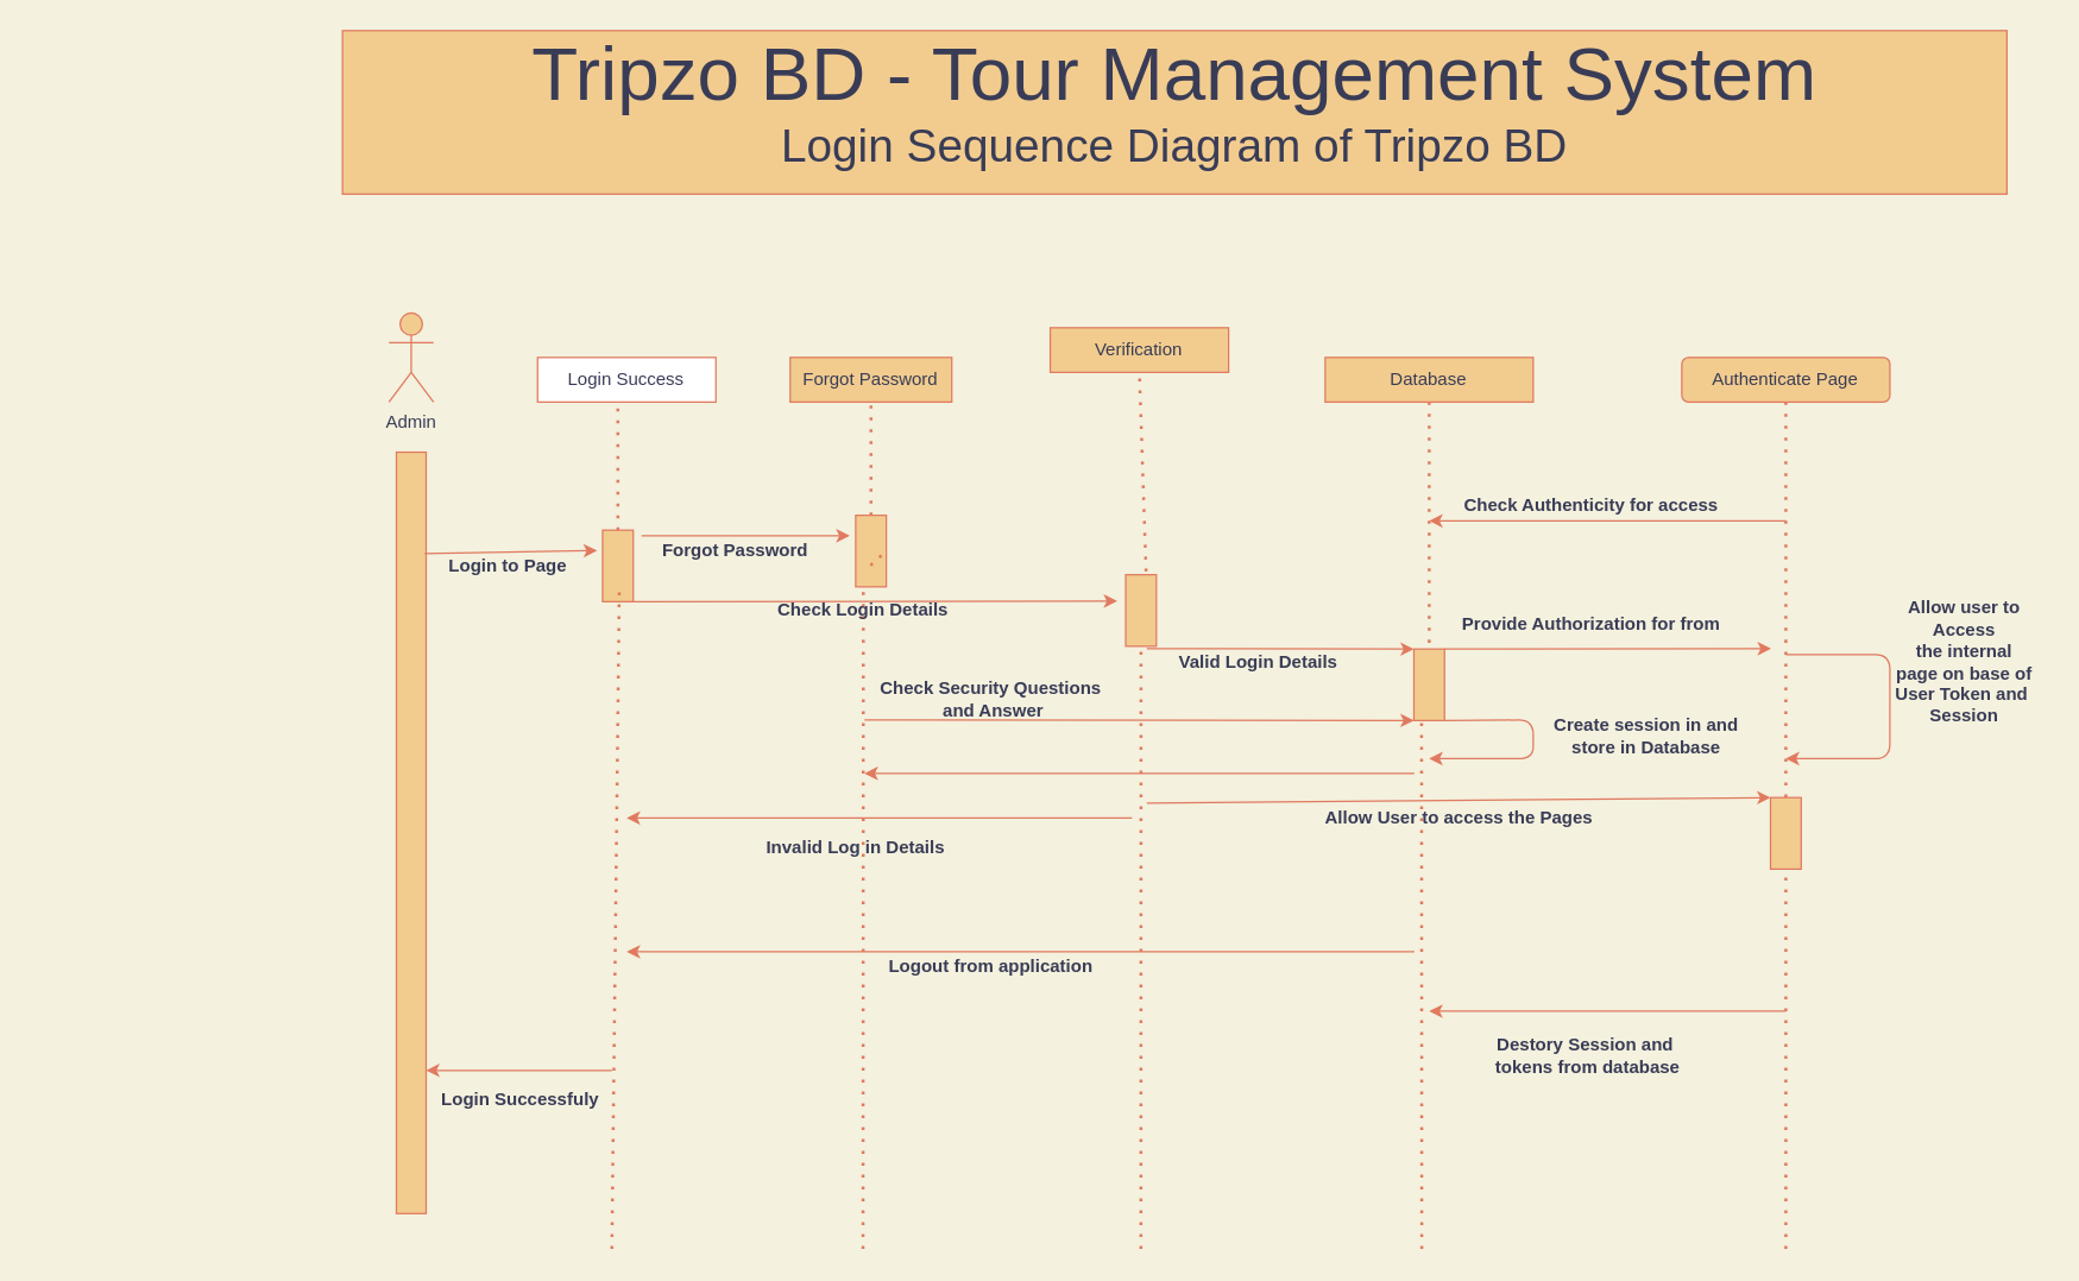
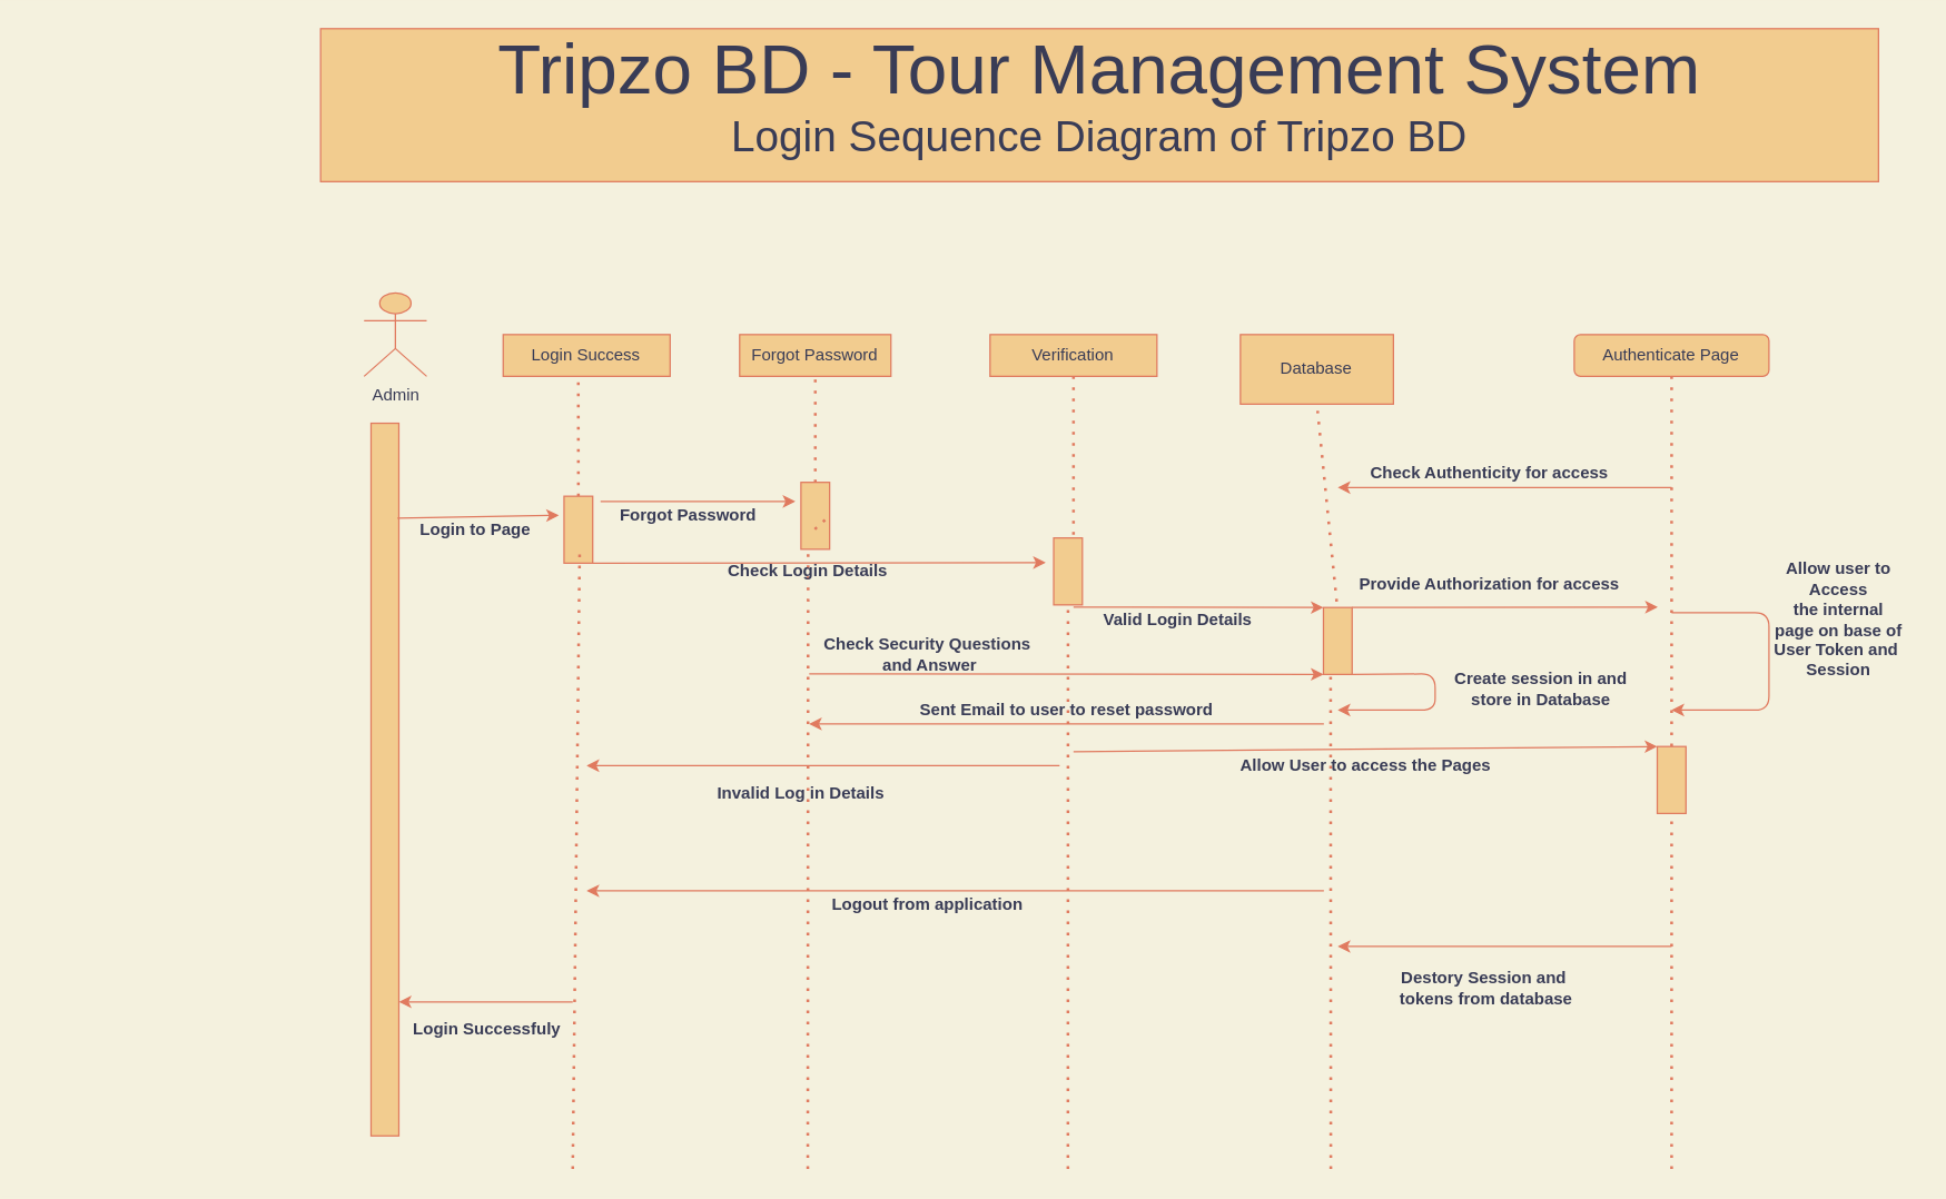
  <mxCell id="0" />
  <mxCell id="1" parent="0" />
- <mxCell id="2" value="Admin&lt;br&gt;" style="shape=umlActor;verticalLabelPosition=bottom;verticalAlign=top;html=1;outlineConnect=0;rounded=0;sketch=0;fillColor=#F2CC8F;strokeColor=#E07A5F;fontColor=#393C56;" vertex="1" parent="1"><mxGeometry x="261.25" y="210" width="30" height="60" as="geometry" /></mxCell>
+ <mxCell id="2" value="Admin&lt;br&gt;" style="shape=umlActor;verticalLabelPosition=bottom;verticalAlign=top;html=1;outlineConnect=0;rounded=0;sketch=0;fillColor=#F2CC8F;strokeColor=#E07A5F;fontColor=#393C56;" vertex="1" parent="1"><mxGeometry x="261.25" y="210" width="45" height="60" as="geometry" /></mxCell>
  <mxCell id="3" value="" style="rounded=0;whiteSpace=wrap;html=1;sketch=0;rotation=-90;fillColor=#F2CC8F;strokeColor=#E07A5F;fontColor=#393C56;" vertex="1" parent="1"><mxGeometry x="20" y="550" width="512.5" height="20" as="geometry" /></mxCell>
- <mxCell id="4" value="Login Success" style="rounded=0;whiteSpace=wrap;html=1;sketch=0;fillColor=#ffffff;strokeColor=#E07A5F;fontColor=#393C56;" vertex="1" parent="1"><mxGeometry x="361.25" y="240" width="120" height="30" as="geometry" /></mxCell>
+ <mxCell id="4" value="Login Success" style="rounded=0;whiteSpace=wrap;html=1;sketch=0;fillColor=#F2CC8F;strokeColor=#E07A5F;fontColor=#393C56;" vertex="1" parent="1"><mxGeometry x="361.25" y="240" width="120" height="30" as="geometry" /></mxCell>
  <mxCell id="5" value="" style="endArrow=none;dashed=1;html=1;dashPattern=1 3;strokeWidth=2;exitX=1;exitY=0.5;exitDx=0;exitDy=0;strokeColor=#E07A5F;fontColor=#393C56;labelBackgroundColor=#F4F1DE;" edge="1" parent="1" source="17"><mxGeometry width="50" height="50" relative="1" as="geometry"><mxPoint x="421.25" y="310" as="sourcePoint" /><mxPoint x="415.25" y="272" as="targetPoint" /></mxGeometry></mxCell>
  <mxCell id="6" value="Forgot Password" style="rounded=0;whiteSpace=wrap;html=1;sketch=0;fillColor=#F2CC8F;strokeColor=#E07A5F;fontColor=#393C56;" vertex="1" parent="1"><mxGeometry x="531.25" y="240" width="108.75" height="30" as="geometry" /></mxCell>
  <mxCell id="7" value="" style="endArrow=none;dashed=1;html=1;dashPattern=1 3;strokeWidth=2;entryX=0.5;entryY=1;entryDx=0;entryDy=0;startArrow=none;strokeColor=#E07A5F;fontColor=#393C56;labelBackgroundColor=#F4F1DE;" edge="1" parent="1" source="23" target="6"><mxGeometry width="50" height="50" relative="1" as="geometry"><mxPoint x="585.25" y="380" as="sourcePoint" /><mxPoint x="641.25" y="450" as="targetPoint" /></mxGeometry></mxCell>
- <mxCell id="8" value="Verification" style="rounded=0;whiteSpace=wrap;html=1;sketch=0;fillColor=#F2CC8F;strokeColor=#E07A5F;fontColor=#393C56;" vertex="1" parent="1"><mxGeometry x="706.25" y="220" width="120" height="30" as="geometry" /></mxCell>
- <mxCell id="9" value="Database" style="rounded=0;whiteSpace=wrap;html=1;sketch=0;fillColor=#F2CC8F;strokeColor=#E07A5F;fontColor=#393C56;" vertex="1" parent="1"><mxGeometry x="891.25" y="240" width="140" height="30" as="geometry" /></mxCell>
+ <mxCell id="8" value="Verification" style="rounded=0;whiteSpace=wrap;html=1;sketch=0;fillColor=#F2CC8F;strokeColor=#E07A5F;fontColor=#393C56;" vertex="1" parent="1"><mxGeometry x="711.25" y="240" width="120" height="30" as="geometry" /></mxCell>
+ <mxCell id="9" value="Database" style="rounded=0;whiteSpace=wrap;html=1;sketch=0;fillColor=#F2CC8F;strokeColor=#E07A5F;fontColor=#393C56;" vertex="1" parent="1"><mxGeometry x="891.25" y="240" width="110" height="50" as="geometry" /></mxCell>
  <mxCell id="10" value="Authenticate Page" style="whiteSpace=wrap;html=1;sketch=0;fillColor=#F2CC8F;strokeColor=#E07A5F;fontColor=#393C56;rounded=1;" vertex="1" parent="1"><mxGeometry x="1131.25" y="240" width="140" height="30" as="geometry" /></mxCell>
  <mxCell id="11" value="" style="endArrow=none;dashed=1;html=1;dashPattern=1 3;strokeWidth=2;entryX=0.5;entryY=1;entryDx=0;entryDy=0;strokeColor=#E07A5F;fontColor=#393C56;labelBackgroundColor=#F4F1DE;" edge="1" parent="1" target="9"><mxGeometry width="50" height="50" relative="1" as="geometry"><mxPoint x="961.25" y="440" as="sourcePoint" /><mxPoint x="961.25" y="430" as="targetPoint" /></mxGeometry></mxCell>
  <mxCell id="12" value="" style="endArrow=none;dashed=1;html=1;dashPattern=1 3;strokeWidth=2;entryX=0.5;entryY=1;entryDx=0;entryDy=0;strokeColor=#E07A5F;fontColor=#393C56;labelBackgroundColor=#F4F1DE;" edge="1" parent="1" target="8"><mxGeometry width="50" height="50" relative="1" as="geometry"><mxPoint x="771.25" y="400" as="sourcePoint" /><mxPoint x="771.25" y="540" as="targetPoint" /></mxGeometry></mxCell>
  <mxCell id="13" value="" style="endArrow=none;dashed=1;html=1;dashPattern=1 3;strokeWidth=2;exitX=0.5;exitY=1;exitDx=0;exitDy=0;entryX=1;entryY=0.5;entryDx=0;entryDy=0;strokeColor=#E07A5F;fontColor=#393C56;labelBackgroundColor=#F4F1DE;" edge="1" parent="1" source="10" target="16"><mxGeometry width="50" height="50" relative="1" as="geometry"><mxPoint x="721.25" y="590" as="sourcePoint" /><mxPoint x="1201.25" y="500" as="targetPoint" /></mxGeometry></mxCell>
  <mxCell id="14" value="" style="rounded=0;whiteSpace=wrap;html=1;sketch=0;rotation=-90;fillColor=#F2CC8F;strokeColor=#E07A5F;fontColor=#393C56;" vertex="1" parent="1"><mxGeometry x="743.25" y="400" width="48.13" height="20.62" as="geometry" /></mxCell>
  <mxCell id="15" value="" style="rounded=0;whiteSpace=wrap;html=1;sketch=0;rotation=-90;fillColor=#F2CC8F;strokeColor=#E07A5F;fontColor=#393C56;" vertex="1" parent="1"><mxGeometry x="937.19" y="450" width="48.13" height="20.62" as="geometry" /></mxCell>
  <mxCell id="16" value="" style="rounded=0;whiteSpace=wrap;html=1;sketch=0;rotation=-90;fillColor=#F2CC8F;strokeColor=#E07A5F;fontColor=#393C56;" vertex="1" parent="1"><mxGeometry x="1177.18" y="550" width="48.13" height="20.62" as="geometry" /></mxCell>
  <mxCell id="17" value="" style="rounded=0;whiteSpace=wrap;html=1;sketch=0;rotation=-90;fillColor=#F2CC8F;strokeColor=#E07A5F;fontColor=#393C56;" vertex="1" parent="1"><mxGeometry x="391.25" y="370" width="48.13" height="20.62" as="geometry" /></mxCell>
  <mxCell id="18" value="" style="endArrow=none;dashed=1;html=1;dashPattern=1 3;strokeWidth=2;strokeColor=#E07A5F;fontColor=#393C56;labelBackgroundColor=#F4F1DE;" edge="1" parent="1"><mxGeometry width="50" height="50" relative="1" as="geometry"><mxPoint x="411.25" y="840" as="sourcePoint" /><mxPoint x="416.25" y="394" as="targetPoint" /></mxGeometry></mxCell>
  <mxCell id="19" value="" style="endArrow=classic;html=1;exitX=0.867;exitY=0.95;exitDx=0;exitDy=0;exitPerimeter=0;strokeColor=#E07A5F;fontColor=#393C56;labelBackgroundColor=#F4F1DE;" edge="1" parent="1" source="3"><mxGeometry width="50" height="50" relative="1" as="geometry"><mxPoint x="321.25" y="440" as="sourcePoint" /><mxPoint x="401.25" y="370" as="targetPoint" /></mxGeometry></mxCell>
  <mxCell id="20" value="Login to Page" style="text;html=1;align=center;verticalAlign=middle;resizable=0;points=[];autosize=1;strokeColor=none;fontStyle=1;fontColor=#393C56;" vertex="1" parent="1"><mxGeometry x="296.25" y="370.62" width="90" height="20" as="geometry" /></mxCell>
  <mxCell id="21" value="" style="endArrow=none;dashed=1;html=1;dashPattern=1 3;strokeWidth=2;entryX=0;entryY=0.25;entryDx=0;entryDy=0;strokeColor=#E07A5F;fontColor=#393C56;labelBackgroundColor=#F4F1DE;" edge="1" parent="1" target="23"><mxGeometry width="50" height="50" relative="1" as="geometry"><mxPoint x="580.25" y="840" as="sourcePoint" /><mxPoint x="771.25" y="540" as="targetPoint" /></mxGeometry></mxCell>
  <mxCell id="22" value="" style="endArrow=classic;html=1;strokeColor=#E07A5F;fontColor=#393C56;labelBackgroundColor=#F4F1DE;" edge="1" parent="1"><mxGeometry width="50" height="50" relative="1" as="geometry"><mxPoint x="431.25" y="360" as="sourcePoint" /><mxPoint x="571.25" y="360" as="targetPoint" /></mxGeometry></mxCell>
  <mxCell id="23" value="" style="rounded=0;whiteSpace=wrap;html=1;sketch=0;rotation=-90;fillColor=#F2CC8F;strokeColor=#E07A5F;fontColor=#393C56;" vertex="1" parent="1"><mxGeometry x="561.56" y="360" width="48.13" height="20.62" as="geometry" /></mxCell>
  <mxCell id="24" value="" style="endArrow=none;dashed=1;html=1;dashPattern=1 3;strokeWidth=2;entryX=0.5;entryY=1;entryDx=0;entryDy=0;strokeColor=#E07A5F;fontColor=#393C56;labelBackgroundColor=#F4F1DE;" edge="1" parent="1" target="23"><mxGeometry width="50" height="50" relative="1" as="geometry"><mxPoint x="585.25" y="380" as="sourcePoint" /><mxPoint x="585.625" y="270" as="targetPoint" /></mxGeometry></mxCell>
  <mxCell id="25" value="&lt;b&gt;Forgot Password&lt;/b&gt;" style="text;html=1;align=center;verticalAlign=middle;resizable=0;points=[];autosize=1;strokeColor=none;fontColor=#393C56;" vertex="1" parent="1"><mxGeometry x="439.38" y="360" width="110" height="20" as="geometry" /></mxCell>
  <mxCell id="26" value="" style="endArrow=classic;html=1;exitX=0;exitY=1;exitDx=0;exitDy=0;strokeColor=#E07A5F;fontColor=#393C56;labelBackgroundColor=#F4F1DE;" edge="1" parent="1" source="17"><mxGeometry width="50" height="50" relative="1" as="geometry"><mxPoint x="721.25" y="590" as="sourcePoint" /><mxPoint x="751.25" y="404" as="targetPoint" /></mxGeometry></mxCell>
  <mxCell id="27" value="&lt;b&gt;Check Login Details&lt;/b&gt;" style="text;html=1;align=center;verticalAlign=middle;resizable=0;points=[];autosize=1;strokeColor=none;fontColor=#393C56;" vertex="1" parent="1"><mxGeometry x="515" y="400" width="130" height="20" as="geometry" /></mxCell>
  <mxCell id="28" value="" style="endArrow=none;dashed=1;html=1;dashPattern=1 3;strokeWidth=2;entryX=0;entryY=0.5;entryDx=0;entryDy=0;strokeColor=#E07A5F;fontColor=#393C56;labelBackgroundColor=#F4F1DE;" edge="1" parent="1" target="14"><mxGeometry width="50" height="50" relative="1" as="geometry"><mxPoint x="767.25" y="840" as="sourcePoint" /><mxPoint x="771.25" y="540" as="targetPoint" /></mxGeometry></mxCell>
  <mxCell id="29" value="" style="endArrow=none;dashed=1;html=1;dashPattern=1 3;strokeWidth=2;entryX=0;entryY=0.25;entryDx=0;entryDy=0;strokeColor=#E07A5F;fontColor=#393C56;labelBackgroundColor=#F4F1DE;" edge="1" parent="1" target="15"><mxGeometry width="50" height="50" relative="1" as="geometry"><mxPoint x="956.25" y="840" as="sourcePoint" /><mxPoint x="771.25" y="540" as="targetPoint" /></mxGeometry></mxCell>
  <mxCell id="30" value="" style="endArrow=classic;html=1;entryX=0;entryY=0;entryDx=0;entryDy=0;strokeColor=#E07A5F;fontColor=#393C56;labelBackgroundColor=#F4F1DE;" edge="1" parent="1" target="15"><mxGeometry width="50" height="50" relative="1" as="geometry"><mxPoint x="581.25" y="484" as="sourcePoint" /><mxPoint x="771.25" y="540" as="targetPoint" /></mxGeometry></mxCell>
  <mxCell id="31" value="" style="endArrow=classic;html=1;entryX=1;entryY=0;entryDx=0;entryDy=0;strokeColor=#E07A5F;fontColor=#393C56;labelBackgroundColor=#F4F1DE;" edge="1" parent="1" target="15"><mxGeometry width="50" height="50" relative="1" as="geometry"><mxPoint x="771.25" y="436" as="sourcePoint" /><mxPoint x="771.25" y="540" as="targetPoint" /></mxGeometry></mxCell>
  <mxCell id="32" value="" style="endArrow=classic;html=1;exitX=1;exitY=1;exitDx=0;exitDy=0;strokeColor=#E07A5F;fontColor=#393C56;labelBackgroundColor=#F4F1DE;" edge="1" parent="1" source="15"><mxGeometry width="50" height="50" relative="1" as="geometry"><mxPoint x="721.25" y="590" as="sourcePoint" /><mxPoint x="1191.25" y="436" as="targetPoint" /></mxGeometry></mxCell>
  <mxCell id="33" value="" style="endArrow=classic;html=1;strokeColor=#E07A5F;fontColor=#393C56;labelBackgroundColor=#F4F1DE;" edge="1" parent="1"><mxGeometry width="50" height="50" relative="1" as="geometry"><mxPoint x="1201.25" y="350" as="sourcePoint" /><mxPoint x="961.25" y="350" as="targetPoint" /></mxGeometry></mxCell>
  <mxCell id="34" value="Check Authenticity for access" style="text;html=1;align=center;verticalAlign=middle;resizable=0;points=[];autosize=1;strokeColor=none;fontStyle=1;fontColor=#393C56;" vertex="1" parent="1"><mxGeometry x="975.32" y="330" width="190" height="20" as="geometry" /></mxCell>
- <mxCell id="35" value="Provide Authorization for from" style="text;html=1;align=center;verticalAlign=middle;resizable=0;points=[];autosize=1;strokeColor=none;fontStyle=1;fontColor=#393C56;" vertex="1" parent="1"><mxGeometry x="970.32" y="410" width="200" height="20" as="geometry" /></mxCell>
+ <mxCell id="35" value="Provide Authorization for access" style="text;html=1;align=center;verticalAlign=middle;resizable=0;points=[];autosize=1;strokeColor=none;fontStyle=1;fontColor=#393C56;" vertex="1" parent="1"><mxGeometry x="970.32" y="410" width="200" height="20" as="geometry" /></mxCell>
  <mxCell id="36" value="" style="endArrow=none;dashed=1;html=1;dashPattern=1 3;strokeWidth=2;entryX=0;entryY=0.5;entryDx=0;entryDy=0;strokeColor=#E07A5F;fontColor=#393C56;labelBackgroundColor=#F4F1DE;" edge="1" parent="1" target="16"><mxGeometry width="50" height="50" relative="1" as="geometry"><mxPoint x="1201.25" y="840" as="sourcePoint" /><mxPoint x="771.25" y="540" as="targetPoint" /></mxGeometry></mxCell>
  <mxCell id="37" value="" style="endArrow=classic;html=1;strokeColor=#E07A5F;fontColor=#393C56;labelBackgroundColor=#F4F1DE;" edge="1" parent="1"><mxGeometry width="50" height="50" relative="1" as="geometry"><mxPoint x="1201.25" y="440" as="sourcePoint" /><mxPoint x="1201.25" y="510" as="targetPoint" /><Array as="points"><mxPoint x="1271.25" y="440" /><mxPoint x="1271.25" y="510" /></Array></mxGeometry></mxCell>
  <mxCell id="38" value="&lt;b&gt;Allow user to &lt;br&gt;Access &lt;br&gt;the internal&lt;br&gt;page on base of &lt;br&gt;User Token and&amp;nbsp;&lt;br&gt;Session&lt;/b&gt;" style="text;html=1;align=center;verticalAlign=middle;resizable=0;points=[];autosize=1;strokeColor=none;fontColor=#393C56;" vertex="1" parent="1"><mxGeometry x="1266.25" y="400" width="110" height="90" as="geometry" /></mxCell>
  <mxCell id="39" value="" style="endArrow=classic;html=1;entryX=1;entryY=0;entryDx=0;entryDy=0;strokeColor=#E07A5F;fontColor=#393C56;labelBackgroundColor=#F4F1DE;" edge="1" parent="1" target="16"><mxGeometry width="50" height="50" relative="1" as="geometry"><mxPoint x="771.25" y="540" as="sourcePoint" /><mxPoint x="771.25" y="510" as="targetPoint" /></mxGeometry></mxCell>
  <mxCell id="40" value="&lt;b&gt;Allow User to access the Pages&lt;/b&gt;" style="text;html=1;align=center;verticalAlign=middle;resizable=0;points=[];autosize=1;strokeColor=none;fontColor=#393C56;" vertex="1" parent="1"><mxGeometry x="881.25" y="540" width="200" height="20" as="geometry" /></mxCell>
  <mxCell id="41" value="" style="endArrow=classic;html=1;exitX=0;exitY=1;exitDx=0;exitDy=0;strokeColor=#E07A5F;fontColor=#393C56;labelBackgroundColor=#F4F1DE;" edge="1" parent="1" source="15"><mxGeometry width="50" height="50" relative="1" as="geometry"><mxPoint x="981.25" y="470" as="sourcePoint" /><mxPoint x="961.25" y="510" as="targetPoint" /><Array as="points"><mxPoint x="1031.25" y="484" /><mxPoint x="1031.25" y="510" /></Array></mxGeometry></mxCell>
  <mxCell id="42" value="&lt;b&gt;Create session in and &lt;br&gt;store in Database&lt;/b&gt;" style="text;html=1;align=center;verticalAlign=middle;resizable=0;points=[];autosize=1;strokeColor=none;fontColor=#393C56;" vertex="1" parent="1"><mxGeometry x="1037.18" y="480" width="140" height="30" as="geometry" /></mxCell>
  <mxCell id="43" value="" style="endArrow=classic;html=1;strokeColor=#E07A5F;fontColor=#393C56;labelBackgroundColor=#F4F1DE;" edge="1" parent="1"><mxGeometry width="50" height="50" relative="1" as="geometry"><mxPoint x="1201.25" y="680" as="sourcePoint" /><mxPoint x="961.25" y="680" as="targetPoint" /></mxGeometry></mxCell>
  <mxCell id="44" value="&lt;b&gt;Destory Session and&lt;br&gt;&amp;nbsp;tokens from database&lt;/b&gt;" style="text;html=1;align=center;verticalAlign=middle;resizable=0;points=[];autosize=1;strokeColor=none;fontColor=#393C56;" vertex="1" parent="1"><mxGeometry x="996.25" y="695" width="140" height="30" as="geometry" /></mxCell>
  <mxCell id="45" value="" style="endArrow=classic;html=1;strokeColor=#E07A5F;fontColor=#393C56;labelBackgroundColor=#F4F1DE;" edge="1" parent="1"><mxGeometry width="50" height="50" relative="1" as="geometry"><mxPoint x="951.25" y="520" as="sourcePoint" /><mxPoint x="581.25" y="520" as="targetPoint" /></mxGeometry></mxCell>
  <mxCell id="46" value="&lt;b&gt;Valid Login Details&lt;/b&gt;" style="text;html=1;align=center;verticalAlign=middle;resizable=0;points=[];autosize=1;strokeColor=none;fontColor=#393C56;" vertex="1" parent="1"><mxGeometry x="786.25" y="435" width="120" height="20" as="geometry" /></mxCell>
  <mxCell id="47" value="&lt;b&gt;Check Security Questions&lt;br&gt;&amp;nbsp;and Answer&lt;/b&gt;" style="text;html=1;align=center;verticalAlign=middle;resizable=0;points=[];autosize=1;strokeColor=none;fontColor=#393C56;" vertex="1" parent="1"><mxGeometry x="586.25" y="455" width="160" height="30" as="geometry" /></mxCell>
+ <mxCell id="48" value="Sent Email to user to reset password" style="text;html=1;align=center;verticalAlign=middle;resizable=0;points=[];autosize=1;strokeColor=none;fontStyle=1;fontColor=#393C56;" vertex="1" parent="1"><mxGeometry x="651.25" y="500" width="230" height="20" as="geometry" /></mxCell>
  <mxCell id="49" value="" style="endArrow=classic;html=1;strokeColor=#E07A5F;fontColor=#393C56;labelBackgroundColor=#F4F1DE;" edge="1" parent="1"><mxGeometry width="50" height="50" relative="1" as="geometry"><mxPoint x="761.25" y="550" as="sourcePoint" /><mxPoint x="421.25" y="550" as="targetPoint" /></mxGeometry></mxCell>
  <mxCell id="50" value="Invalid Log in Details" style="text;html=1;align=center;verticalAlign=middle;resizable=0;points=[];autosize=1;strokeColor=none;fontStyle=1;fontColor=#393C56;" vertex="1" parent="1"><mxGeometry x="505" y="560" width="140" height="20" as="geometry" /></mxCell>
  <mxCell id="51" value="" style="endArrow=classic;html=1;strokeColor=#E07A5F;fontColor=#393C56;labelBackgroundColor=#F4F1DE;" edge="1" parent="1"><mxGeometry width="50" height="50" relative="1" as="geometry"><mxPoint x="951.25" y="640" as="sourcePoint" /><mxPoint x="421.25" y="640" as="targetPoint" /></mxGeometry></mxCell>
  <mxCell id="52" value="&lt;b&gt;Logout from application&lt;/b&gt;" style="text;html=1;align=center;verticalAlign=middle;resizable=0;points=[];autosize=1;strokeColor=none;fontColor=#393C56;" vertex="1" parent="1"><mxGeometry x="591.25" y="640" width="150" height="20" as="geometry" /></mxCell>
  <mxCell id="53" value="" style="endArrow=classic;html=1;entryX=0.188;entryY=1;entryDx=0;entryDy=0;entryPerimeter=0;strokeColor=#E07A5F;fontColor=#393C56;labelBackgroundColor=#F4F1DE;" edge="1" parent="1" target="3"><mxGeometry width="50" height="50" relative="1" as="geometry"><mxPoint x="411.25" y="720" as="sourcePoint" /><mxPoint x="411.25" y="720" as="targetPoint" /></mxGeometry></mxCell>
  <mxCell id="54" value="Login Successfuly&amp;nbsp;" style="text;html=1;align=center;verticalAlign=middle;resizable=0;points=[];autosize=1;strokeColor=none;fontStyle=1;fontColor=#393C56;" vertex="1" parent="1"><mxGeometry x="291.25" y="730" width="120" height="20" as="geometry" /></mxCell>
  <mxCell id="55" value="&lt;font&gt;&lt;font style=&quot;font-size: 51px&quot;&gt;Tripzo BD - Tour Management System&lt;/font&gt;&lt;br&gt;&lt;font style=&quot;font-size: 31px&quot;&gt;Login Sequence Diagram of Tripzo BD&lt;/font&gt;&lt;br&gt;&lt;br&gt;&lt;/font&gt;" style="rounded=0;whiteSpace=wrap;html=1;sketch=0;fillColor=#F2CC8F;strokeColor=#E07A5F;fontColor=#393C56;" vertex="1" parent="1"><mxGeometry x="230" y="20" width="1120" height="110" as="geometry" /></mxCell>
